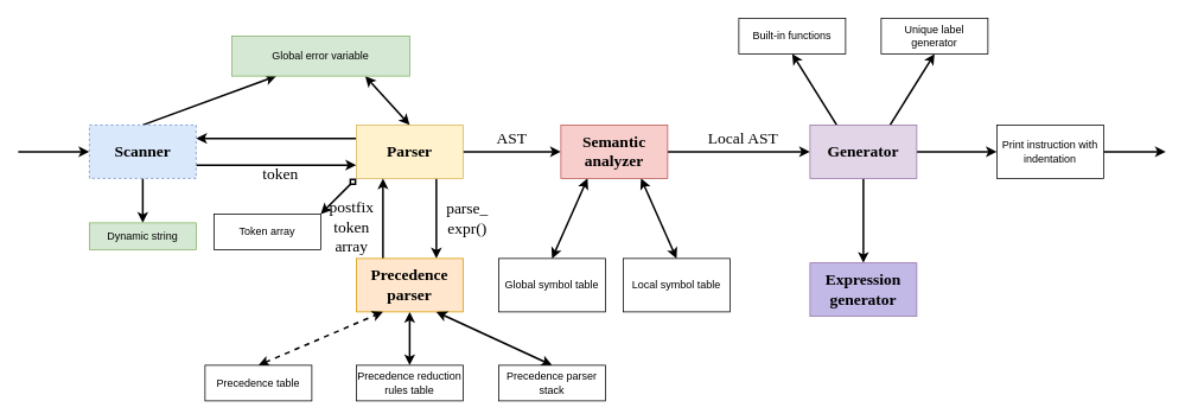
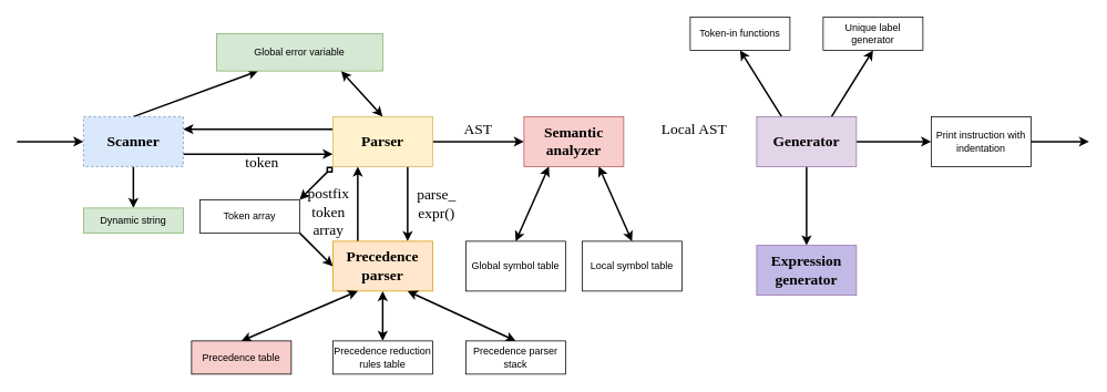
  <mxCell id="0" />
  <mxCell id="1" parent="0" />
  <mxCell id="2" style="edgeStyle=orthogonalEdgeStyle;rounded=0;orthogonalLoop=1;jettySize=auto;html=1;entryX=0.5;entryY=0;entryDx=0;entryDy=0;strokeWidth=2;" edge="1" parent="1" source="6" target="21"><mxGeometry relative="1" as="geometry"><mxPoint x="160" y="20" as="targetPoint" /></mxGeometry></mxCell>
  <mxCell id="3" style="edgeStyle=orthogonalEdgeStyle;rounded=0;orthogonalLoop=1;jettySize=auto;html=1;exitX=1;exitY=0.75;exitDx=0;exitDy=0;entryX=0;entryY=0.75;entryDx=0;entryDy=0;strokeWidth=2;" edge="1" parent="1" source="6" target="11"><mxGeometry relative="1" as="geometry" /></mxCell>
  <mxCell id="4" style="rounded=0;orthogonalLoop=1;jettySize=auto;html=1;exitX=0.5;exitY=0;exitDx=0;exitDy=0;entryX=0.25;entryY=1;entryDx=0;entryDy=0;fontSize=11;strokeWidth=2;" edge="1" parent="1" source="6" target="22"><mxGeometry relative="1" as="geometry" /></mxCell>
  <mxCell id="5" style="edgeStyle=none;rounded=0;orthogonalLoop=1;jettySize=auto;html=1;exitX=0;exitY=0.5;exitDx=0;exitDy=0;strokeWidth=2;fontFamily=Tahoma;fontSize=18;startArrow=classic;startFill=1;endArrow=none;endFill=0;" edge="1" parent="1" source="6"><mxGeometry relative="1" as="geometry"><mxPoint x="20" y="170" as="targetPoint" /></mxGeometry></mxCell>
  <mxCell id="6" value="Scanner" style="rounded=0;whiteSpace=wrap;html=1;fillColor=#dae8fc;strokeColor=#6c8ebf;fontFamily=Tahoma;fontStyle=1;fontSize=18;dashed=1;" vertex="1" parent="1"><mxGeometry x="100" y="140" width="120" height="60" as="geometry" /></mxCell>
  <mxCell id="7" style="edgeStyle=orthogonalEdgeStyle;rounded=0;orthogonalLoop=1;jettySize=auto;html=1;exitX=0;exitY=0.25;exitDx=0;exitDy=0;entryX=1;entryY=0.25;entryDx=0;entryDy=0;strokeWidth=2;" edge="1" parent="1" source="11" target="6"><mxGeometry relative="1" as="geometry" /></mxCell>
  <mxCell id="8" style="edgeStyle=orthogonalEdgeStyle;rounded=0;orthogonalLoop=1;jettySize=auto;html=1;exitX=1;exitY=0.5;exitDx=0;exitDy=0;entryX=0;entryY=0.5;entryDx=0;entryDy=0;strokeWidth=2;" edge="1" parent="1" source="11" target="15"><mxGeometry relative="1" as="geometry" /></mxCell>
  <mxCell id="9" style="rounded=0;orthogonalLoop=1;jettySize=auto;html=1;exitX=0.5;exitY=0;exitDx=0;exitDy=0;entryX=0.75;entryY=1;entryDx=0;entryDy=0;startArrow=classic;startFill=1;strokeWidth=2;" edge="1" parent="1" source="11" target="22"><mxGeometry relative="1" as="geometry" /></mxCell>
  <mxCell id="10" style="edgeStyle=none;rounded=0;orthogonalLoop=1;jettySize=auto;html=1;exitX=0.75;exitY=1;exitDx=0;exitDy=0;entryX=0.75;entryY=0;entryDx=0;entryDy=0;startArrow=none;startFill=0;endArrow=classic;endFill=1;strokeWidth=2;" edge="1" parent="1" source="11" target="25"><mxGeometry relative="1" as="geometry" /></mxCell>
  <mxCell id="11" value="&lt;div style=&quot;font-size: 18px;&quot;&gt;&lt;font style=&quot;font-size: 18px;&quot;&gt;Parser&lt;/font&gt;&lt;/div&gt;" style="rounded=0;whiteSpace=wrap;html=1;fillColor=#fff2cc;strokeColor=#d6b656;fontFamily=Tahoma;fontSize=18;fontStyle=1" vertex="1" parent="1"><mxGeometry x="400" y="140" width="120" height="60" as="geometry" /></mxCell>
- <mxCell id="12" style="edgeStyle=orthogonalEdgeStyle;rounded=0;orthogonalLoop=1;jettySize=auto;html=1;exitX=1;exitY=0.5;exitDx=0;exitDy=0;entryX=0;entryY=0.5;entryDx=0;entryDy=0;strokeWidth=2;" edge="1" parent="1" source="15" target="20"><mxGeometry relative="1" as="geometry" /></mxCell>
  <mxCell id="13" style="edgeStyle=none;rounded=0;orthogonalLoop=1;jettySize=auto;html=1;exitX=0.25;exitY=1;exitDx=0;exitDy=0;entryX=0.5;entryY=0;entryDx=0;entryDy=0;startArrow=classic;startFill=1;endArrow=classic;endFill=1;strokeWidth=2;" edge="1" parent="1" source="15" target="32"><mxGeometry relative="1" as="geometry" /></mxCell>
  <mxCell id="14" style="edgeStyle=none;rounded=0;orthogonalLoop=1;jettySize=auto;html=1;exitX=0.75;exitY=1;exitDx=0;exitDy=0;entryX=0.5;entryY=0;entryDx=0;entryDy=0;startArrow=classic;startFill=1;endArrow=classic;endFill=1;strokeWidth=2;" edge="1" parent="1" source="15" target="33"><mxGeometry relative="1" as="geometry" /></mxCell>
  <mxCell id="15" value="Semantic analyzer" style="rounded=0;whiteSpace=wrap;html=1;fillColor=#f8cecc;strokeColor=#b85450;fontSize=18;fontFamily=Tahoma;fontStyle=1" vertex="1" parent="1"><mxGeometry x="630" y="140" width="120" height="60" as="geometry" /></mxCell>
  <mxCell id="16" style="edgeStyle=none;rounded=0;orthogonalLoop=1;jettySize=auto;html=1;exitX=0.5;exitY=1;exitDx=0;exitDy=0;entryX=0.5;entryY=0;entryDx=0;entryDy=0;startArrow=none;startFill=0;endArrow=classic;endFill=1;strokeWidth=2;" edge="1" parent="1" source="20" target="38"><mxGeometry relative="1" as="geometry" /></mxCell>
  <mxCell id="17" style="edgeStyle=none;rounded=0;orthogonalLoop=1;jettySize=auto;html=1;exitX=1;exitY=0.5;exitDx=0;exitDy=0;entryX=0;entryY=0.5;entryDx=0;entryDy=0;startArrow=none;startFill=0;endArrow=classic;endFill=1;strokeWidth=2;" edge="1" parent="1" source="20" target="37"><mxGeometry relative="1" as="geometry" /></mxCell>
  <mxCell id="18" style="edgeStyle=none;rounded=0;orthogonalLoop=1;jettySize=auto;html=1;exitX=0.25;exitY=0;exitDx=0;exitDy=0;entryX=0.5;entryY=1;entryDx=0;entryDy=0;strokeWidth=2;fontFamily=Tahoma;fontSize=11;startArrow=none;startFill=0;endArrow=classic;endFill=1;" edge="1" parent="1" source="20" target="34"><mxGeometry relative="1" as="geometry" /></mxCell>
  <mxCell id="19" style="edgeStyle=none;rounded=0;orthogonalLoop=1;jettySize=auto;html=1;exitX=0.75;exitY=0;exitDx=0;exitDy=0;entryX=0.5;entryY=1;entryDx=0;entryDy=0;strokeWidth=2;fontFamily=Tahoma;fontSize=11;startArrow=none;startFill=0;endArrow=classic;endFill=1;" edge="1" parent="1" source="20" target="35"><mxGeometry relative="1" as="geometry" /></mxCell>
  <mxCell id="20" value="Generator" style="rounded=0;whiteSpace=wrap;html=1;fillColor=#e1d5e7;strokeColor=#9673a6;fontSize=18;fontFamily=Tahoma;fontStyle=1" vertex="1" parent="1"><mxGeometry x="910" y="140" width="120" height="60" as="geometry" /></mxCell>
  <mxCell id="21" value="&lt;div&gt;Dynamic string&lt;/div&gt;" style="rounded=0;whiteSpace=wrap;html=1;fillColor=#d5e8d4;strokeColor=#82b366;" vertex="1" parent="1"><mxGeometry x="100" y="250" width="120" height="30" as="geometry" /></mxCell>
  <mxCell id="22" value="Global error variable" style="rounded=0;whiteSpace=wrap;html=1;fillColor=#d5e8d4;strokeColor=#82b366;" vertex="1" parent="1"><mxGeometry x="260" y="40" width="200" height="45" as="geometry" /></mxCell>
  <mxCell id="23" style="edgeStyle=none;rounded=0;orthogonalLoop=1;jettySize=auto;html=1;exitX=0.25;exitY=0;exitDx=0;exitDy=0;entryX=0.25;entryY=1;entryDx=0;entryDy=0;startArrow=none;startFill=0;strokeWidth=2;" edge="1" parent="1" source="25" target="11"><mxGeometry relative="1" as="geometry" /></mxCell>
+ <mxCell id="24" style="edgeStyle=none;rounded=0;orthogonalLoop=1;jettySize=auto;html=1;exitX=0;exitY=0.5;exitDx=0;exitDy=0;entryX=1;entryY=1;entryDx=0;entryDy=0;strokeWidth=2;fontFamily=Tahoma;fontSize=18;startArrow=classic;startFill=1;endArrow=none;endFill=0;" edge="1" parent="1" source="25" target="43"><mxGeometry relative="1" as="geometry" /></mxCell>
  <mxCell id="25" value="&lt;div style=&quot;font-size: 18px;&quot;&gt;&lt;font style=&quot;font-size: 18px;&quot;&gt;Precedence parser&lt;/font&gt;&lt;/div&gt;" style="rounded=0;whiteSpace=wrap;html=1;fillColor=#ffe6cc;strokeColor=#d79b00;fontSize=18;fontFamily=Tahoma;fontStyle=1" vertex="1" parent="1"><mxGeometry x="400" y="290" width="120" height="60" as="geometry" /></mxCell>
- <mxCell id="26" style="edgeStyle=none;rounded=0;orthogonalLoop=1;jettySize=auto;html=1;exitX=0.5;exitY=0;exitDx=0;exitDy=0;entryX=0.25;entryY=1;entryDx=0;entryDy=0;startArrow=classic;startFill=1;endArrow=classic;endFill=1;strokeWidth=2;dashed=1;" edge="1" parent="1" source="27" target="25"><mxGeometry relative="1" as="geometry" /></mxCell>
- <mxCell id="27" value="Precedence table" style="rounded=0;whiteSpace=wrap;html=1;" vertex="1" parent="1"><mxGeometry x="230" y="410" width="120" height="40" as="geometry" /></mxCell>
+ <mxCell id="26" style="edgeStyle=none;rounded=0;orthogonalLoop=1;jettySize=auto;html=1;exitX=0.5;exitY=0;exitDx=0;exitDy=0;entryX=0.25;entryY=1;entryDx=0;entryDy=0;startArrow=classic;startFill=1;endArrow=classic;endFill=1;strokeWidth=2;" edge="1" parent="1" source="27" target="25"><mxGeometry relative="1" as="geometry" /></mxCell>
+ <mxCell id="27" value="Precedence table" style="rounded=0;whiteSpace=wrap;html=1;fillColor=#f8cecc;" vertex="1" parent="1"><mxGeometry x="230" y="410" width="120" height="40" as="geometry" /></mxCell>
  <mxCell id="28" style="edgeStyle=none;rounded=0;orthogonalLoop=1;jettySize=auto;html=1;exitX=0.5;exitY=0;exitDx=0;exitDy=0;entryX=0.5;entryY=1;entryDx=0;entryDy=0;startArrow=classic;startFill=1;endArrow=classic;endFill=1;strokeWidth=2;" edge="1" parent="1" source="29" target="25"><mxGeometry relative="1" as="geometry" /></mxCell>
  <mxCell id="29" value="Precedence reduction rules table" style="rounded=0;whiteSpace=wrap;html=1;" vertex="1" parent="1"><mxGeometry x="400" y="410" width="120" height="40" as="geometry" /></mxCell>
  <mxCell id="30" style="edgeStyle=none;rounded=0;orthogonalLoop=1;jettySize=auto;html=1;exitX=0.5;exitY=0;exitDx=0;exitDy=0;entryX=0.75;entryY=1;entryDx=0;entryDy=0;startArrow=classic;startFill=1;endArrow=classic;endFill=1;strokeWidth=2;" edge="1" parent="1" source="31" target="25"><mxGeometry relative="1" as="geometry" /></mxCell>
  <mxCell id="31" value="Precedence parser stack" style="rounded=0;whiteSpace=wrap;html=1;" vertex="1" parent="1"><mxGeometry x="560" y="410" width="120" height="40" as="geometry" /></mxCell>
  <mxCell id="32" value="Global symbol table" style="rounded=0;whiteSpace=wrap;html=1;" vertex="1" parent="1"><mxGeometry x="560" y="290" width="120" height="60" as="geometry" /></mxCell>
  <mxCell id="33" value="Local symbol table" style="rounded=0;whiteSpace=wrap;html=1;" vertex="1" parent="1"><mxGeometry x="700" y="290" width="120" height="60" as="geometry" /></mxCell>
- <mxCell id="34" value="Built-in functions" style="rounded=0;whiteSpace=wrap;html=1;" vertex="1" parent="1"><mxGeometry x="830" y="20" width="120" height="40" as="geometry" /></mxCell>
+ <mxCell id="34" value="Token-in functions" style="rounded=0;whiteSpace=wrap;html=1;" vertex="1" parent="1"><mxGeometry x="830" y="20" width="120" height="40" as="geometry" /></mxCell>
  <mxCell id="35" value="Unique label generator" style="rounded=0;whiteSpace=wrap;html=1;" vertex="1" parent="1"><mxGeometry x="990" y="20" width="120" height="40" as="geometry" /></mxCell>
  <mxCell id="36" style="edgeStyle=none;rounded=0;orthogonalLoop=1;jettySize=auto;html=1;exitX=1;exitY=0.5;exitDx=0;exitDy=0;startArrow=none;startFill=0;endArrow=classic;endFill=1;strokeWidth=2;" edge="1" parent="1" source="37"><mxGeometry relative="1" as="geometry"><mxPoint x="1310" y="170" as="targetPoint" /></mxGeometry></mxCell>
  <mxCell id="37" value="Print instruction with indentation" style="rounded=0;whiteSpace=wrap;html=1;" vertex="1" parent="1"><mxGeometry x="1120" y="140" width="120" height="60" as="geometry" /></mxCell>
  <mxCell id="38" value="Expression generator" style="rounded=0;whiteSpace=wrap;html=1;fillColor=#C2B9E7;strokeColor=#9673a6;fontSize=18;fontFamily=Tahoma;fontStyle=1" vertex="1" parent="1"><mxGeometry x="910" y="295" width="120" height="60" as="geometry" /></mxCell>
  <mxCell id="39" value="token" style="text;html=1;strokeColor=none;fillColor=none;align=center;verticalAlign=middle;whiteSpace=wrap;rounded=0;fontFamily=Tahoma;fontSize=18;" vertex="1" parent="1"><mxGeometry x="250" y="180" width="130" height="30" as="geometry" /></mxCell>
  <mxCell id="40" value="postfix&lt;br&gt;token&lt;br&gt;array" style="text;html=1;strokeColor=none;fillColor=none;align=center;verticalAlign=middle;whiteSpace=wrap;rounded=0;fontFamily=Tahoma;fontSize=18;" vertex="1" parent="1"><mxGeometry x="330" y="240" width="130" height="30" as="geometry" /></mxCell>
  <mxCell id="41" value="&lt;div&gt;parse_&lt;/div&gt;&lt;div&gt;expr()&lt;/div&gt;" style="text;html=1;strokeColor=none;fillColor=none;align=center;verticalAlign=middle;whiteSpace=wrap;rounded=0;fontFamily=Tahoma;fontSize=18;" vertex="1" parent="1"><mxGeometry x="460" y="230" width="130" height="30" as="geometry" /></mxCell>
  <mxCell id="42" style="edgeStyle=none;rounded=0;orthogonalLoop=1;jettySize=auto;html=1;exitX=1;exitY=0;exitDx=0;exitDy=0;entryX=0;entryY=1;entryDx=0;entryDy=0;strokeWidth=2;fontFamily=Tahoma;fontSize=18;startArrow=classic;startFill=1;endArrow=diamond;endFill=0;" edge="1" parent="1" source="43" target="11"><mxGeometry relative="1" as="geometry" /></mxCell>
  <mxCell id="43" value="Token array" style="rounded=0;whiteSpace=wrap;html=1;" vertex="1" parent="1"><mxGeometry x="240" y="240" width="120" height="40" as="geometry" /></mxCell>
  <mxCell id="44" value="AST" style="text;html=1;strokeColor=none;fillColor=none;align=center;verticalAlign=middle;whiteSpace=wrap;rounded=0;fontFamily=Tahoma;fontSize=18;" vertex="1" parent="1"><mxGeometry x="510" y="140" width="130" height="30" as="geometry" /></mxCell>
  <mxCell id="45" value="Local AST" style="text;html=1;strokeColor=none;fillColor=none;align=center;verticalAlign=middle;whiteSpace=wrap;rounded=0;fontFamily=Tahoma;fontSize=18;" vertex="1" parent="1"><mxGeometry x="770" y="140" width="130" height="30" as="geometry" /></mxCell>
